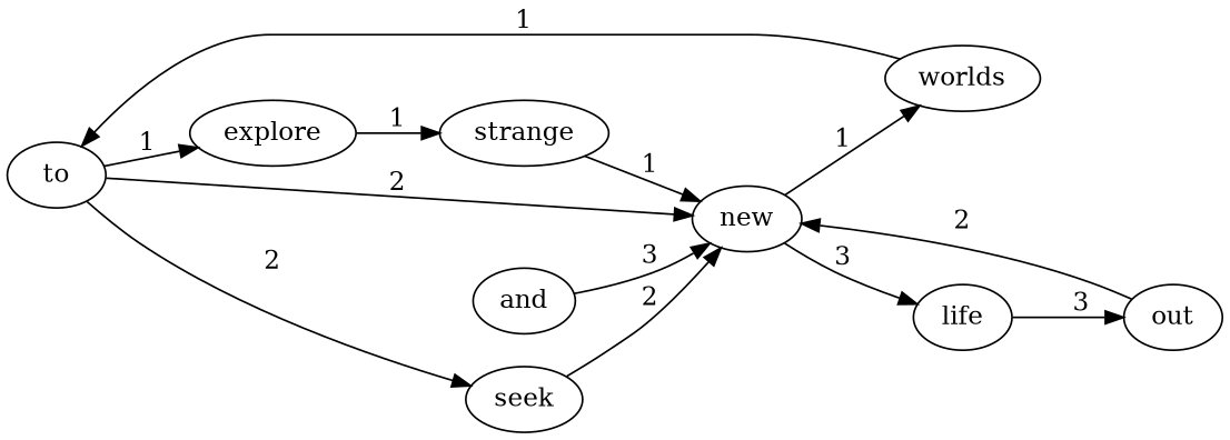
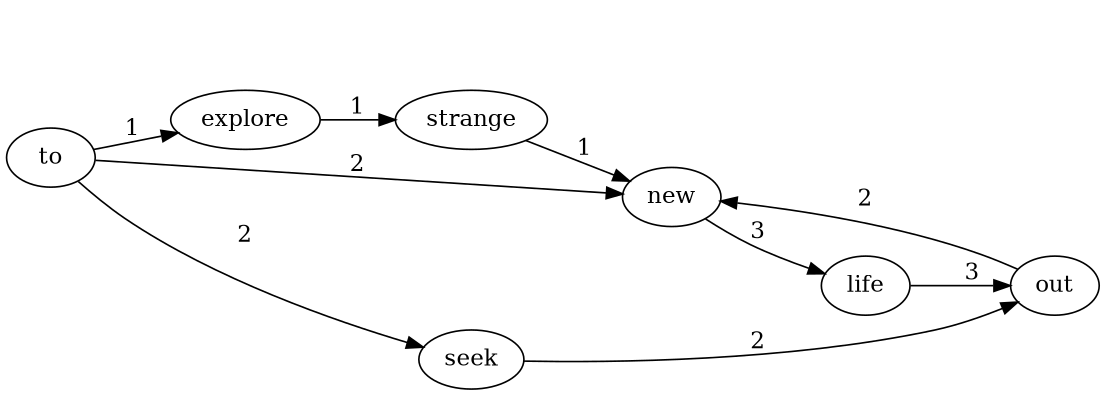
  digraph {
    rankdir=LR
    to
    explore
    seek
    new
    strange
    out
-   worlds
    life
-   and
    to -> explore [label=1]
    to -> seek [label=2]
    to -> new [label=2]
    explore -> strange [label=1]
-   seek -> new [label=2]
-   new -> worlds [label=1]
+   seek -> out [label=2]
    new -> life [label=3]
    strange -> new [label=1]
    out -> new [label=2]
-   worlds -> to [label=1]
    life -> out [label=3]
-   and -> new [label=3]
  }
